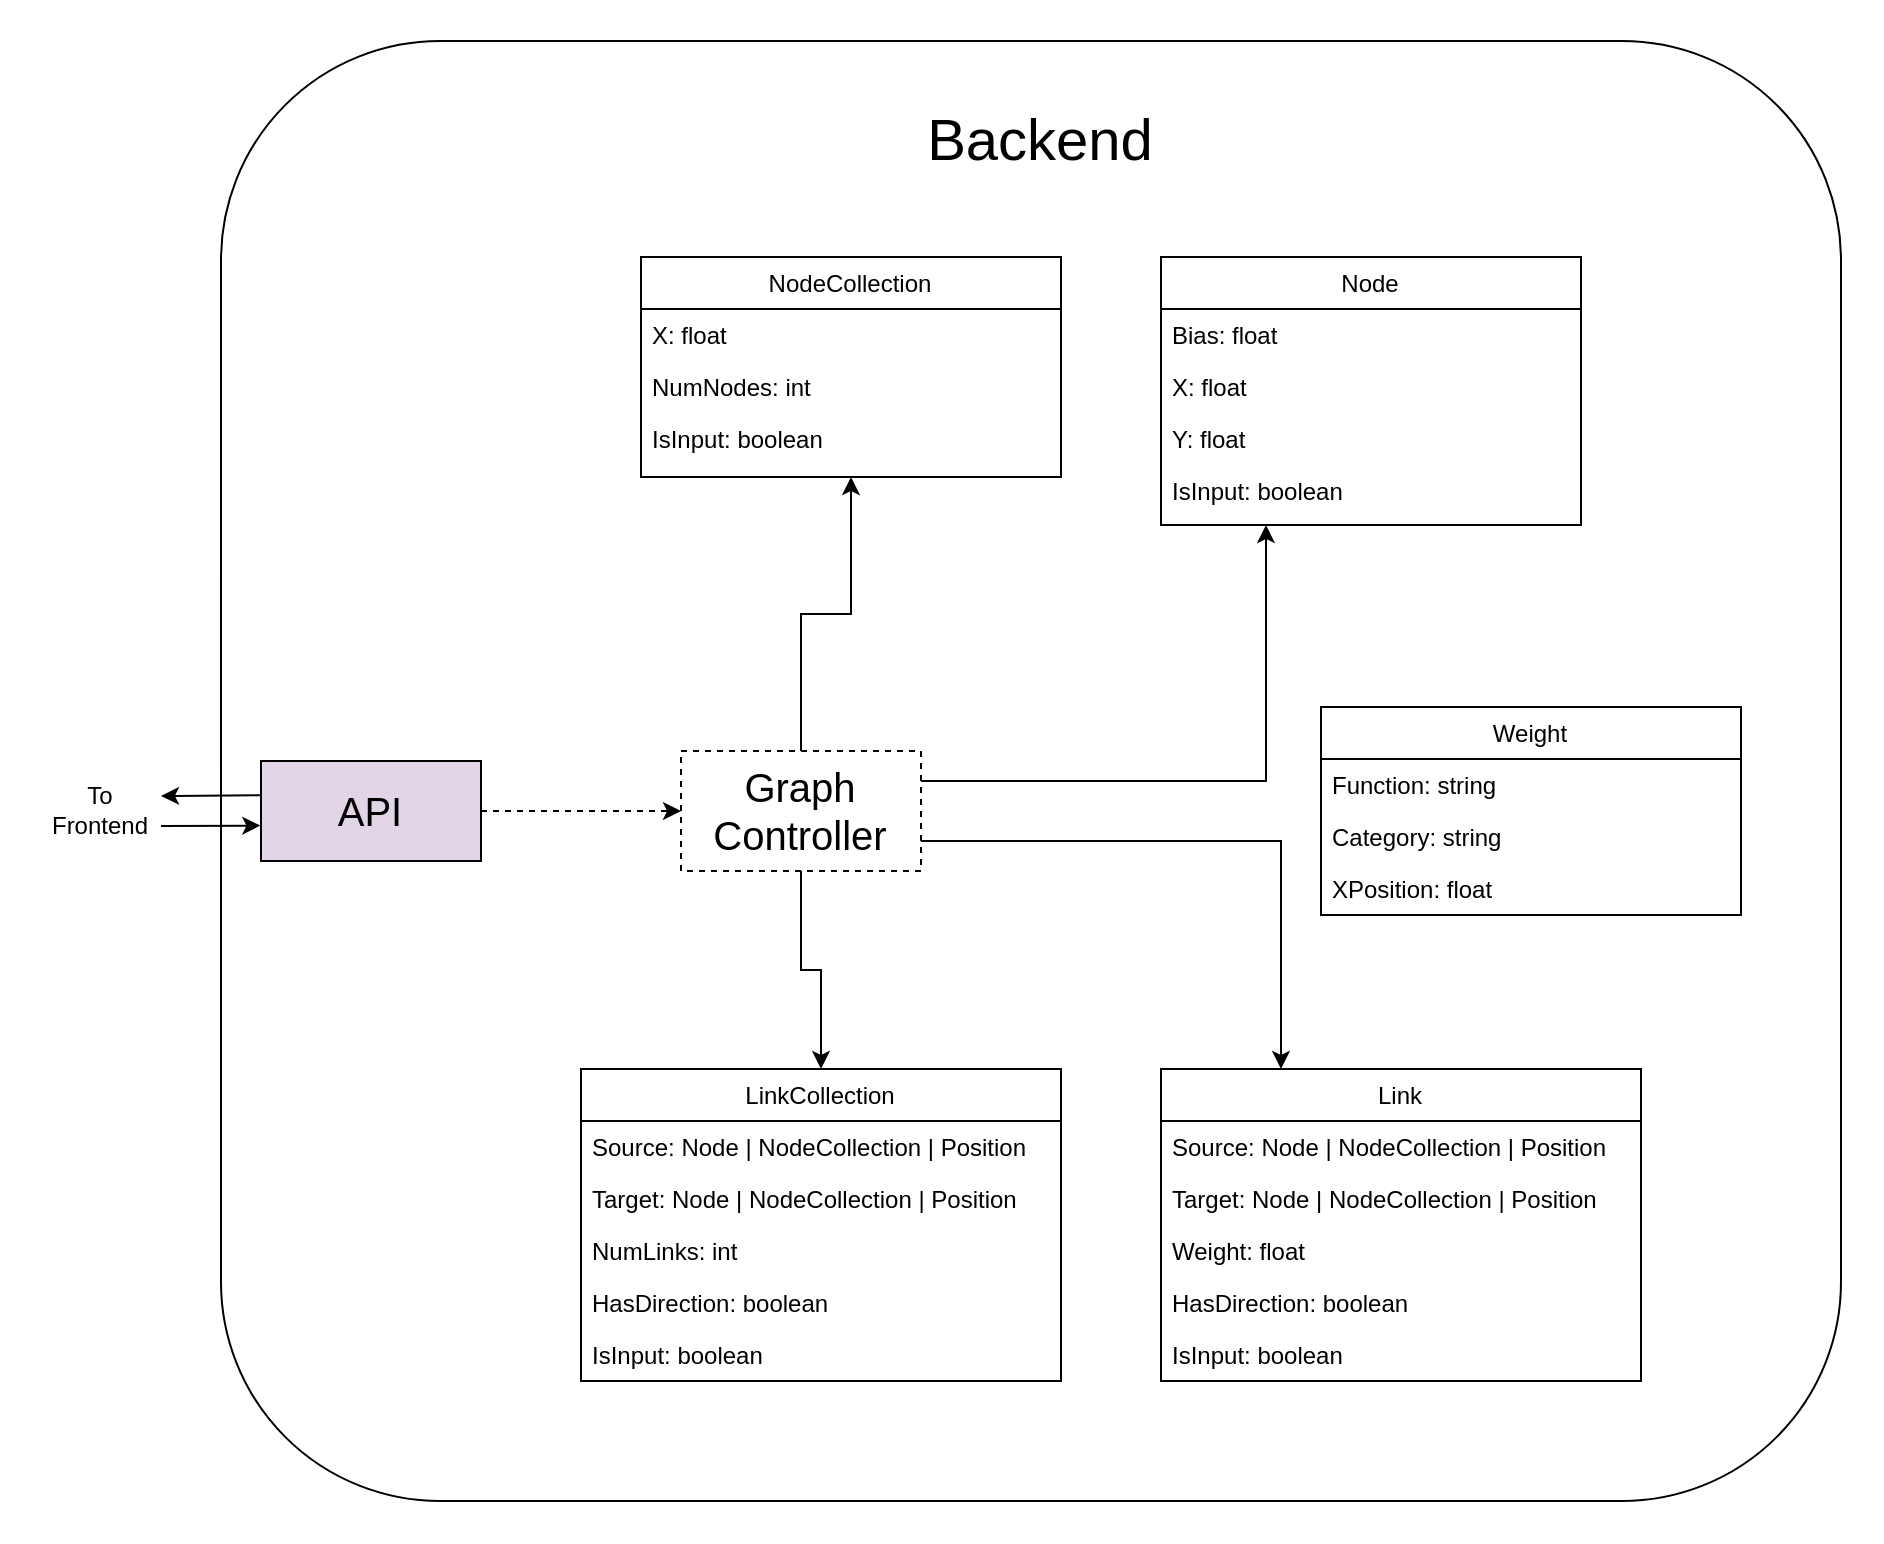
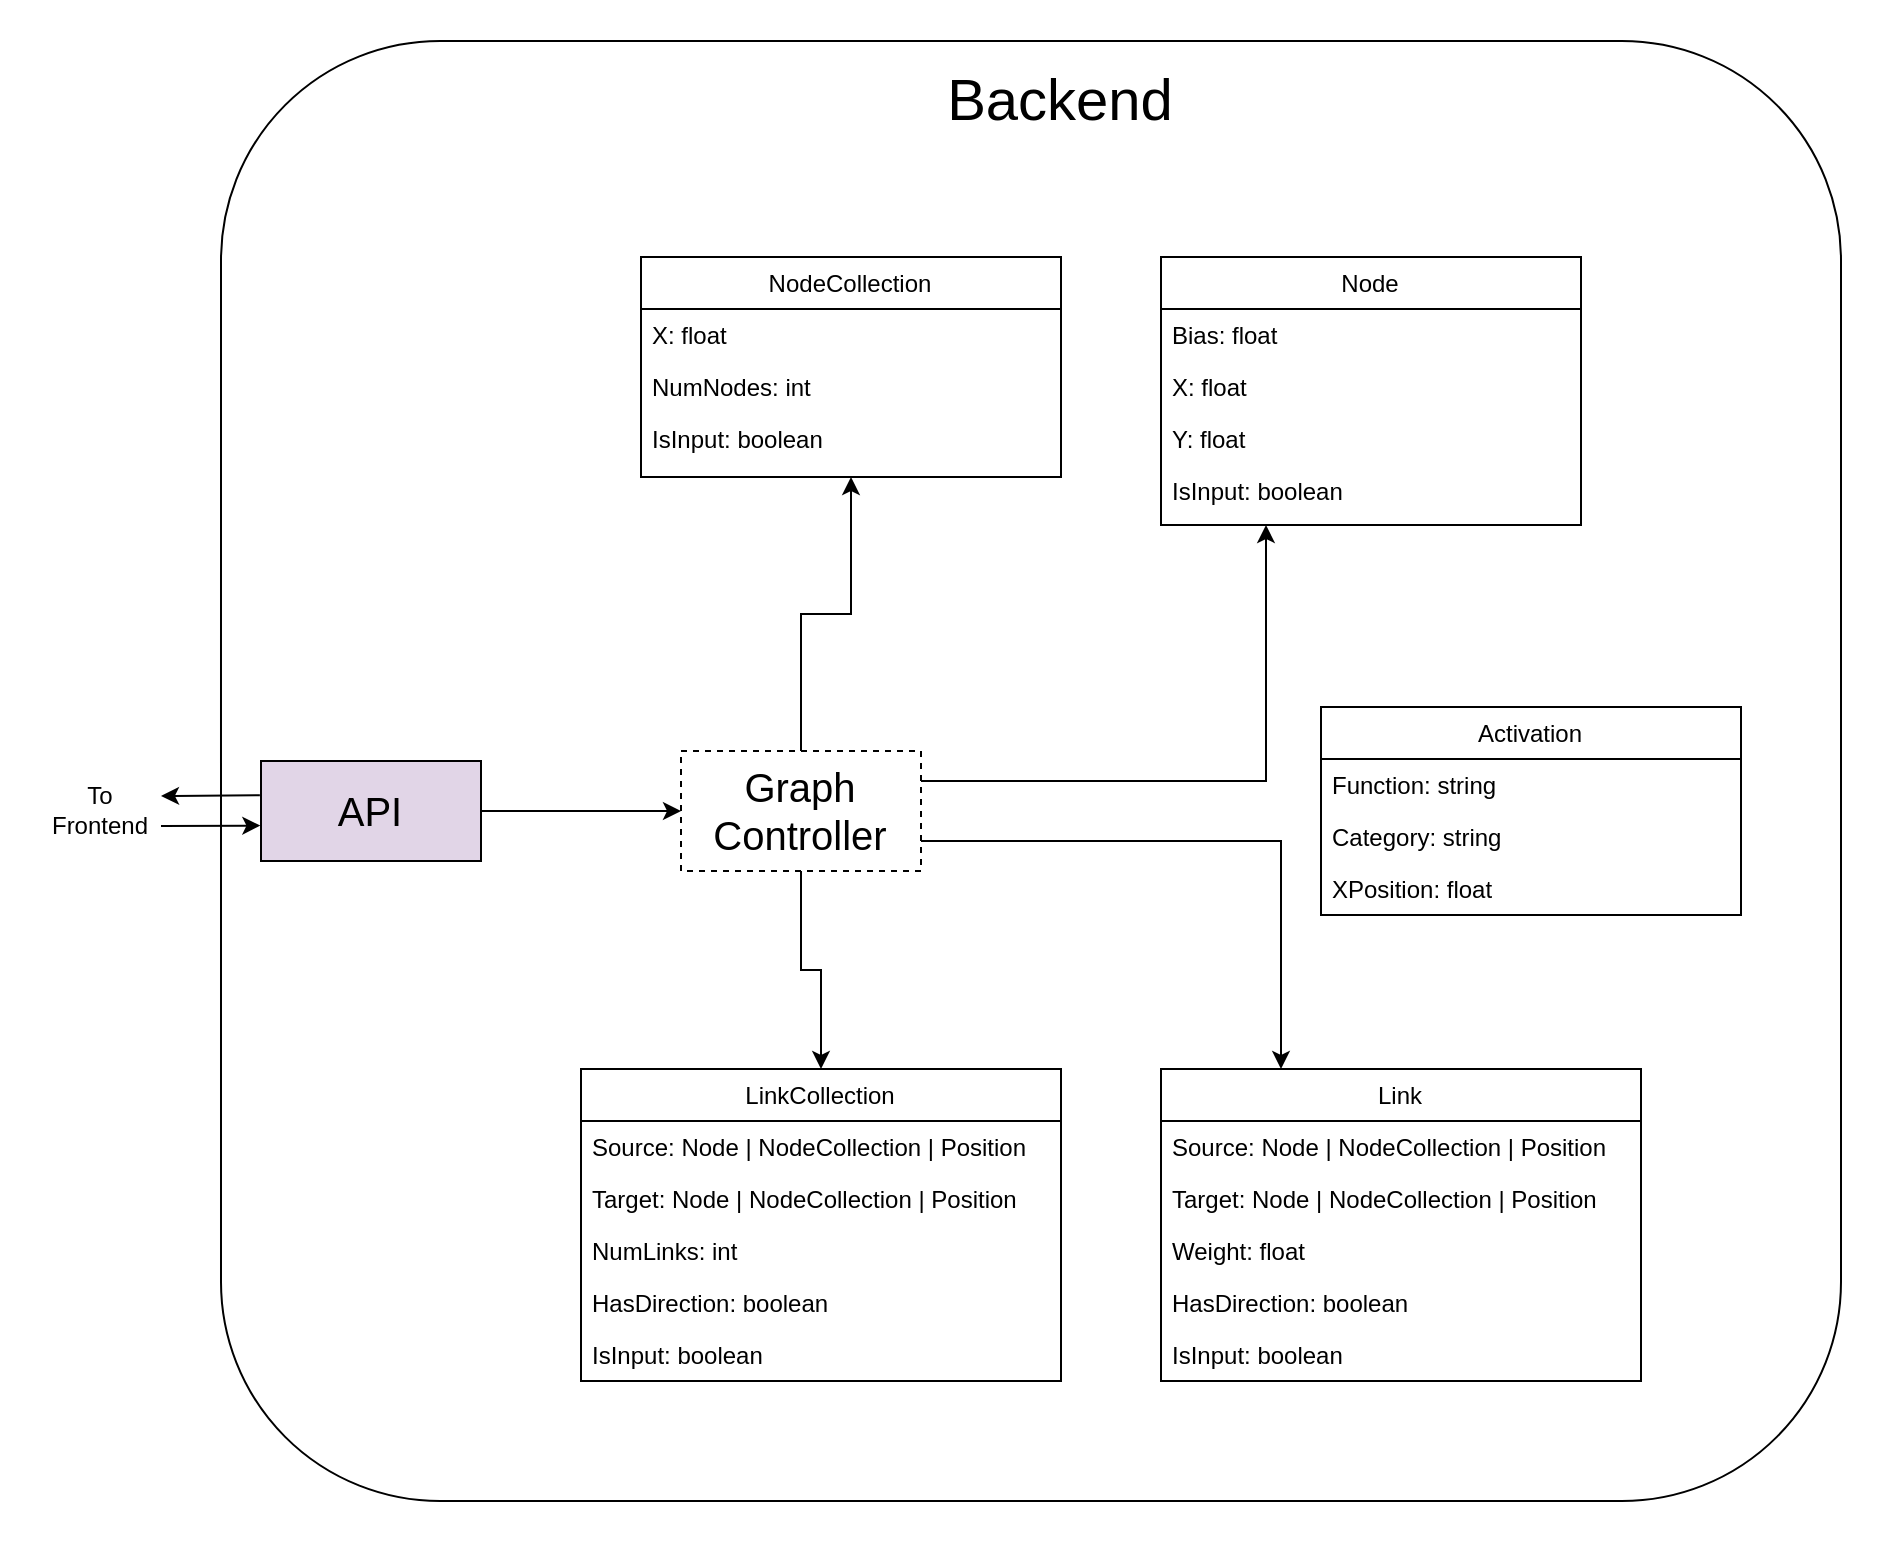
  <mxCell id="0" />
  <mxCell id="1" parent="0" />
  <mxCell id="2" value="" style="rounded=1;whiteSpace=wrap;html=1;" vertex="1" parent="1"><mxGeometry x="110" y="20" width="810" height="730" as="geometry" /></mxCell>
- <mxCell id="3" value="&lt;font style=&quot;font-size: 29px;&quot;&gt;Backend&lt;/font&gt;" style="text;html=1;strokeColor=none;fillColor=none;align=center;verticalAlign=middle;whiteSpace=wrap;rounded=0;" vertex="1" parent="1"><mxGeometry x="455" y="50" width="130" height="40" as="geometry" /></mxCell>
- <mxCell id="4" style="edgeStyle=orthogonalEdgeStyle;rounded=0;orthogonalLoop=1;jettySize=auto;html=1;exitX=1;exitY=0.5;exitDx=0;exitDy=0;dashed=1;" edge="1" parent="1" source="5" target="10"><mxGeometry relative="1" as="geometry" /></mxCell>
+ <mxCell id="3" value="&lt;font style=&quot;font-size: 29px;&quot;&gt;Backend&lt;/font&gt;" style="text;html=1;strokeColor=none;fillColor=none;align=center;verticalAlign=middle;whiteSpace=wrap;rounded=0;" vertex="1" parent="1"><mxGeometry x="465" y="30" width="130" height="40" as="geometry" /></mxCell>
+ <mxCell id="4" style="edgeStyle=orthogonalEdgeStyle;rounded=0;orthogonalLoop=1;jettySize=auto;html=1;exitX=1;exitY=0.5;exitDx=0;exitDy=0;" edge="1" parent="1" source="5" target="10"><mxGeometry relative="1" as="geometry" /></mxCell>
  <mxCell id="5" value="&lt;font style=&quot;font-size: 20px;&quot;&gt;API&lt;/font&gt;" style="rounded=0;whiteSpace=wrap;html=1;fillColor=#e1d5e7;" vertex="1" parent="1"><mxGeometry x="130" y="380" width="110" height="50" as="geometry" /></mxCell>
  <mxCell id="6" style="edgeStyle=orthogonalEdgeStyle;rounded=0;orthogonalLoop=1;jettySize=auto;html=1;exitX=0.5;exitY=1;exitDx=0;exitDy=0;entryX=0.5;entryY=0;entryDx=0;entryDy=0;" edge="1" parent="1" source="10" target="26"><mxGeometry relative="1" as="geometry" /></mxCell>
  <mxCell id="7" style="edgeStyle=orthogonalEdgeStyle;rounded=0;orthogonalLoop=1;jettySize=auto;html=1;exitX=0.5;exitY=0;exitDx=0;exitDy=0;entryX=0.5;entryY=1;entryDx=0;entryDy=0;" edge="1" parent="1" source="10" target="32"><mxGeometry relative="1" as="geometry" /></mxCell>
  <mxCell id="8" style="edgeStyle=orthogonalEdgeStyle;rounded=0;orthogonalLoop=1;jettySize=auto;html=1;exitX=1;exitY=0.25;exitDx=0;exitDy=0;entryX=0.25;entryY=1;entryDx=0;entryDy=0;" edge="1" parent="1" source="10" target="21"><mxGeometry relative="1" as="geometry" /></mxCell>
  <mxCell id="9" style="edgeStyle=orthogonalEdgeStyle;rounded=0;orthogonalLoop=1;jettySize=auto;html=1;exitX=1;exitY=0.75;exitDx=0;exitDy=0;entryX=0.25;entryY=0;entryDx=0;entryDy=0;" edge="1" parent="1" source="10" target="15"><mxGeometry relative="1" as="geometry" /></mxCell>
  <mxCell id="10" value="Graph Controller" style="rounded=0;whiteSpace=wrap;html=1;fontSize=20;dashed=1;" vertex="1" parent="1"><mxGeometry x="340" y="375" width="120" height="60" as="geometry" /></mxCell>
- <mxCell id="11" value="Weight" style="swimlane;fontStyle=0;align=center;verticalAlign=top;childLayout=stackLayout;horizontal=1;startSize=26;horizontalStack=0;resizeParent=1;resizeLast=0;collapsible=1;marginBottom=0;rounded=0;shadow=0;strokeWidth=1;" vertex="1" parent="1"><mxGeometry x="660" y="353" width="210" height="104" as="geometry"><mxRectangle x="130" y="380" width="160" height="26" as="alternateBounds" /></mxGeometry></mxCell>
+ <mxCell id="11" value="Activation" style="swimlane;fontStyle=0;align=center;verticalAlign=top;childLayout=stackLayout;horizontal=1;startSize=26;horizontalStack=0;resizeParent=1;resizeLast=0;collapsible=1;marginBottom=0;rounded=0;shadow=0;strokeWidth=1;" vertex="1" parent="1"><mxGeometry x="660" y="353" width="210" height="104" as="geometry"><mxRectangle x="130" y="380" width="160" height="26" as="alternateBounds" /></mxGeometry></mxCell>
  <mxCell id="12" value="Function: string" style="text;align=left;verticalAlign=top;spacingLeft=4;spacingRight=4;overflow=hidden;rotatable=0;points=[[0,0.5],[1,0.5]];portConstraint=eastwest;" vertex="1" parent="11"><mxGeometry y="26" width="210" height="26" as="geometry" /></mxCell>
  <mxCell id="13" value="Category: string" style="text;align=left;verticalAlign=top;spacingLeft=4;spacingRight=4;overflow=hidden;rotatable=0;points=[[0,0.5],[1,0.5]];portConstraint=eastwest;rounded=0;shadow=0;html=0;" vertex="1" parent="11"><mxGeometry y="52" width="210" height="26" as="geometry" /></mxCell>
  <mxCell id="14" value="XPosition: float" style="text;align=left;verticalAlign=top;spacingLeft=4;spacingRight=4;overflow=hidden;rotatable=0;points=[[0,0.5],[1,0.5]];portConstraint=eastwest;rounded=0;shadow=0;html=0;" vertex="1" parent="11"><mxGeometry y="78" width="210" height="26" as="geometry" /></mxCell>
  <mxCell id="15" value="Link" style="swimlane;fontStyle=0;align=center;verticalAlign=top;childLayout=stackLayout;horizontal=1;startSize=26;horizontalStack=0;resizeParent=1;resizeLast=0;collapsible=1;marginBottom=0;rounded=0;shadow=0;strokeWidth=1;" vertex="1" parent="1"><mxGeometry x="580" y="534" width="240" height="156" as="geometry"><mxRectangle x="130" y="380" width="160" height="26" as="alternateBounds" /></mxGeometry></mxCell>
  <mxCell id="16" value="Source: Node | NodeCollection | Position" style="text;align=left;verticalAlign=top;spacingLeft=4;spacingRight=4;overflow=hidden;rotatable=0;points=[[0,0.5],[1,0.5]];portConstraint=eastwest;" vertex="1" parent="15"><mxGeometry y="26" width="240" height="26" as="geometry" /></mxCell>
  <mxCell id="17" value="Target: Node | NodeCollection | Position" style="text;align=left;verticalAlign=top;spacingLeft=4;spacingRight=4;overflow=hidden;rotatable=0;points=[[0,0.5],[1,0.5]];portConstraint=eastwest;rounded=0;shadow=0;html=0;" vertex="1" parent="15"><mxGeometry y="52" width="240" height="26" as="geometry" /></mxCell>
  <mxCell id="18" value="Weight: float" style="text;align=left;verticalAlign=top;spacingLeft=4;spacingRight=4;overflow=hidden;rotatable=0;points=[[0,0.5],[1,0.5]];portConstraint=eastwest;rounded=0;shadow=0;html=0;" vertex="1" parent="15"><mxGeometry y="78" width="240" height="26" as="geometry" /></mxCell>
  <mxCell id="19" value="HasDirection: boolean" style="text;align=left;verticalAlign=top;spacingLeft=4;spacingRight=4;overflow=hidden;rotatable=0;points=[[0,0.5],[1,0.5]];portConstraint=eastwest;rounded=0;shadow=0;html=0;" vertex="1" parent="15"><mxGeometry y="104" width="240" height="26" as="geometry" /></mxCell>
  <mxCell id="20" value="IsInput: boolean" style="text;align=left;verticalAlign=top;spacingLeft=4;spacingRight=4;overflow=hidden;rotatable=0;points=[[0,0.5],[1,0.5]];portConstraint=eastwest;rounded=0;shadow=0;html=0;" vertex="1" parent="15"><mxGeometry y="130" width="240" height="26" as="geometry" /></mxCell>
  <mxCell id="21" value="Node" style="swimlane;fontStyle=0;align=center;verticalAlign=top;childLayout=stackLayout;horizontal=1;startSize=26;horizontalStack=0;resizeParent=1;resizeLast=0;collapsible=1;marginBottom=0;rounded=0;shadow=0;strokeWidth=1;" vertex="1" parent="1"><mxGeometry x="580" y="128" width="210" height="134" as="geometry"><mxRectangle x="130" y="380" width="160" height="26" as="alternateBounds" /></mxGeometry></mxCell>
  <mxCell id="22" value="Bias: float" style="text;align=left;verticalAlign=top;spacingLeft=4;spacingRight=4;overflow=hidden;rotatable=0;points=[[0,0.5],[1,0.5]];portConstraint=eastwest;" vertex="1" parent="21"><mxGeometry y="26" width="210" height="26" as="geometry" /></mxCell>
  <mxCell id="23" value="X: float" style="text;align=left;verticalAlign=top;spacingLeft=4;spacingRight=4;overflow=hidden;rotatable=0;points=[[0,0.5],[1,0.5]];portConstraint=eastwest;rounded=0;shadow=0;html=0;" vertex="1" parent="21"><mxGeometry y="52" width="210" height="26" as="geometry" /></mxCell>
  <mxCell id="24" value="Y: float" style="text;align=left;verticalAlign=top;spacingLeft=4;spacingRight=4;overflow=hidden;rotatable=0;points=[[0,0.5],[1,0.5]];portConstraint=eastwest;rounded=0;shadow=0;html=0;" vertex="1" parent="21"><mxGeometry y="78" width="210" height="26" as="geometry" /></mxCell>
  <mxCell id="25" value="IsInput: boolean" style="text;align=left;verticalAlign=top;spacingLeft=4;spacingRight=4;overflow=hidden;rotatable=0;points=[[0,0.5],[1,0.5]];portConstraint=eastwest;rounded=0;shadow=0;html=0;" vertex="1" parent="21"><mxGeometry y="104" width="210" height="26" as="geometry" /></mxCell>
  <mxCell id="26" value="LinkCollection" style="swimlane;fontStyle=0;align=center;verticalAlign=top;childLayout=stackLayout;horizontal=1;startSize=26;horizontalStack=0;resizeParent=1;resizeLast=0;collapsible=1;marginBottom=0;rounded=0;shadow=0;strokeWidth=1;" vertex="1" parent="1"><mxGeometry x="290" y="534" width="240" height="156" as="geometry"><mxRectangle x="130" y="380" width="160" height="26" as="alternateBounds" /></mxGeometry></mxCell>
  <mxCell id="27" value="Source: Node | NodeCollection | Position" style="text;align=left;verticalAlign=top;spacingLeft=4;spacingRight=4;overflow=hidden;rotatable=0;points=[[0,0.5],[1,0.5]];portConstraint=eastwest;" vertex="1" parent="26"><mxGeometry y="26" width="240" height="26" as="geometry" /></mxCell>
  <mxCell id="28" value="Target: Node | NodeCollection | Position" style="text;align=left;verticalAlign=top;spacingLeft=4;spacingRight=4;overflow=hidden;rotatable=0;points=[[0,0.5],[1,0.5]];portConstraint=eastwest;rounded=0;shadow=0;html=0;" vertex="1" parent="26"><mxGeometry y="52" width="240" height="26" as="geometry" /></mxCell>
  <mxCell id="29" value="NumLinks: int" style="text;align=left;verticalAlign=top;spacingLeft=4;spacingRight=4;overflow=hidden;rotatable=0;points=[[0,0.5],[1,0.5]];portConstraint=eastwest;rounded=0;shadow=0;html=0;" vertex="1" parent="26"><mxGeometry y="78" width="240" height="26" as="geometry" /></mxCell>
  <mxCell id="30" value="HasDirection: boolean" style="text;align=left;verticalAlign=top;spacingLeft=4;spacingRight=4;overflow=hidden;rotatable=0;points=[[0,0.5],[1,0.5]];portConstraint=eastwest;rounded=0;shadow=0;html=0;" vertex="1" parent="26"><mxGeometry y="104" width="240" height="26" as="geometry" /></mxCell>
  <mxCell id="31" value="IsInput: boolean" style="text;align=left;verticalAlign=top;spacingLeft=4;spacingRight=4;overflow=hidden;rotatable=0;points=[[0,0.5],[1,0.5]];portConstraint=eastwest;rounded=0;shadow=0;html=0;" vertex="1" parent="26"><mxGeometry y="130" width="240" height="26" as="geometry" /></mxCell>
  <mxCell id="32" value="NodeCollection" style="swimlane;fontStyle=0;align=center;verticalAlign=top;childLayout=stackLayout;horizontal=1;startSize=26;horizontalStack=0;resizeParent=1;resizeLast=0;collapsible=1;marginBottom=0;rounded=0;shadow=0;strokeWidth=1;" vertex="1" parent="1"><mxGeometry x="320" y="128" width="210" height="110" as="geometry"><mxRectangle x="130" y="380" width="160" height="26" as="alternateBounds" /></mxGeometry></mxCell>
  <mxCell id="33" value="X: float" style="text;align=left;verticalAlign=top;spacingLeft=4;spacingRight=4;overflow=hidden;rotatable=0;points=[[0,0.5],[1,0.5]];portConstraint=eastwest;rounded=0;shadow=0;html=0;" vertex="1" parent="32"><mxGeometry y="26" width="210" height="26" as="geometry" /></mxCell>
  <mxCell id="34" value="NumNodes: int" style="text;align=left;verticalAlign=top;spacingLeft=4;spacingRight=4;overflow=hidden;rotatable=0;points=[[0,0.5],[1,0.5]];portConstraint=eastwest;rounded=0;shadow=0;html=0;" vertex="1" parent="32"><mxGeometry y="52" width="210" height="26" as="geometry" /></mxCell>
  <mxCell id="35" value="IsInput: boolean" style="text;align=left;verticalAlign=top;spacingLeft=4;spacingRight=4;overflow=hidden;rotatable=0;points=[[0,0.5],[1,0.5]];portConstraint=eastwest;rounded=0;shadow=0;html=0;" vertex="1" parent="32"><mxGeometry y="78" width="210" height="26" as="geometry" /></mxCell>
  <mxCell id="36" value="To Frontend" style="text;html=1;align=center;verticalAlign=middle;whiteSpace=wrap;rounded=0;" vertex="1" parent="1"><mxGeometry x="20" y="390" width="60" height="30" as="geometry" /></mxCell>
  <mxCell id="37" value="" style="endArrow=classic;html=1;rounded=0;entryX=1;entryY=0.25;entryDx=0;entryDy=0;exitX=-0.005;exitY=0.343;exitDx=0;exitDy=0;exitPerimeter=0;" edge="1" parent="1" source="5" target="36"><mxGeometry width="50" height="50" relative="1" as="geometry"><mxPoint x="90" y="460" as="sourcePoint" /><mxPoint x="140" y="410" as="targetPoint" /></mxGeometry></mxCell>
  <mxCell id="38" value="" style="endArrow=classic;html=1;rounded=0;entryX=-0.003;entryY=0.646;entryDx=0;entryDy=0;exitX=1;exitY=0.75;exitDx=0;exitDy=0;entryPerimeter=0;" edge="1" parent="1" source="36" target="5"><mxGeometry width="50" height="50" relative="1" as="geometry"><mxPoint x="139" y="407" as="sourcePoint" /><mxPoint x="90" y="408" as="targetPoint" /></mxGeometry></mxCell>
